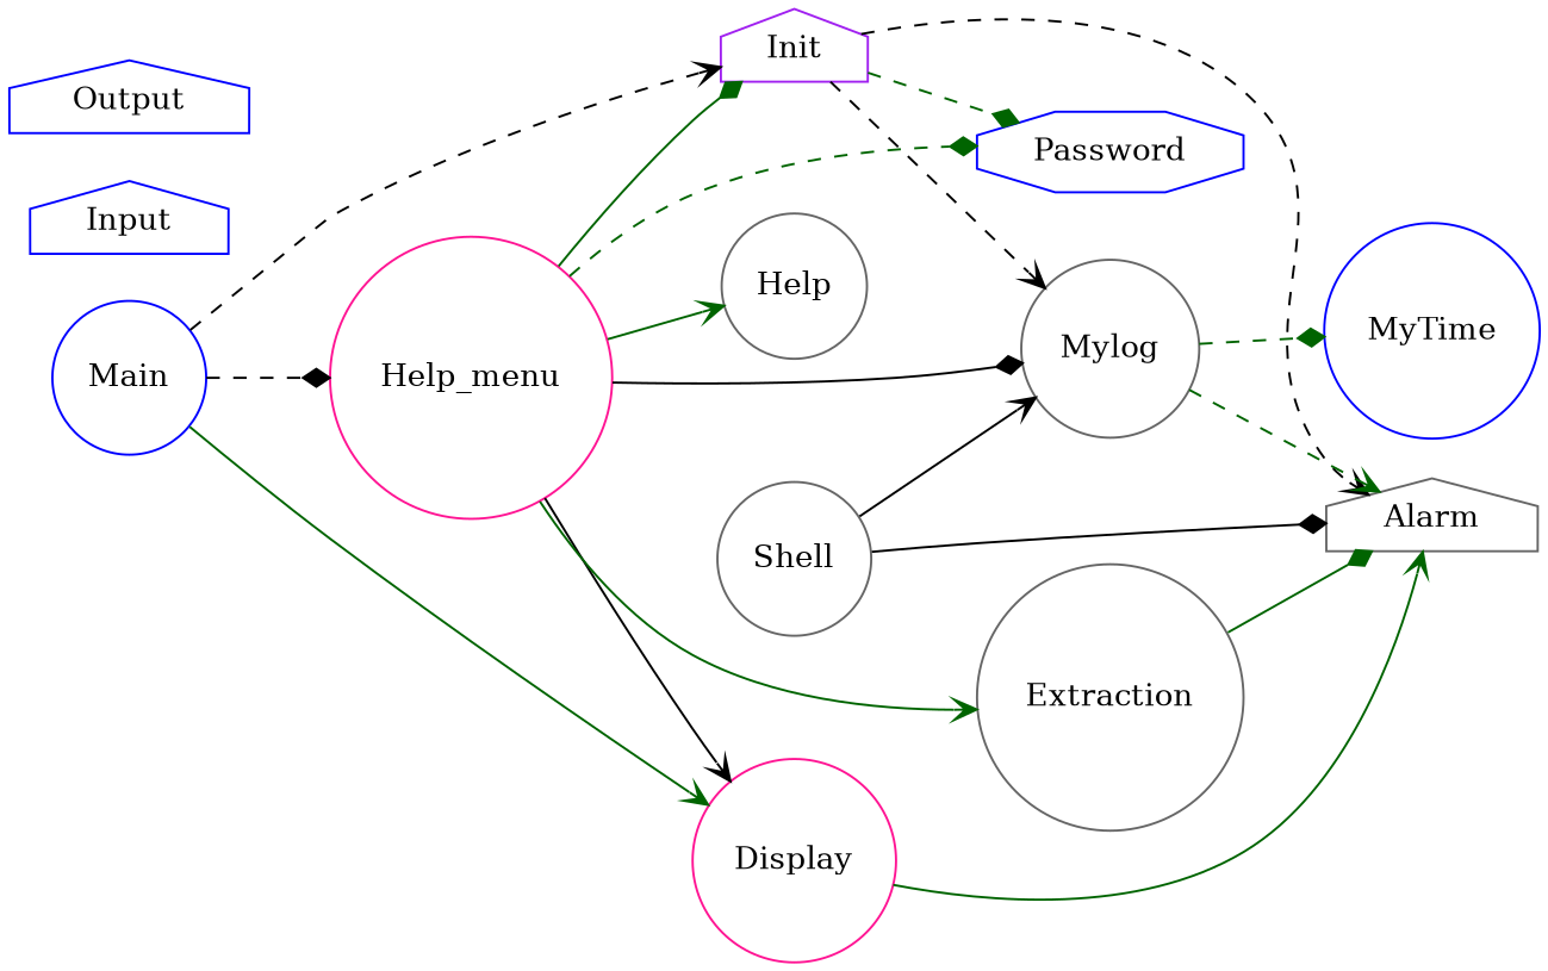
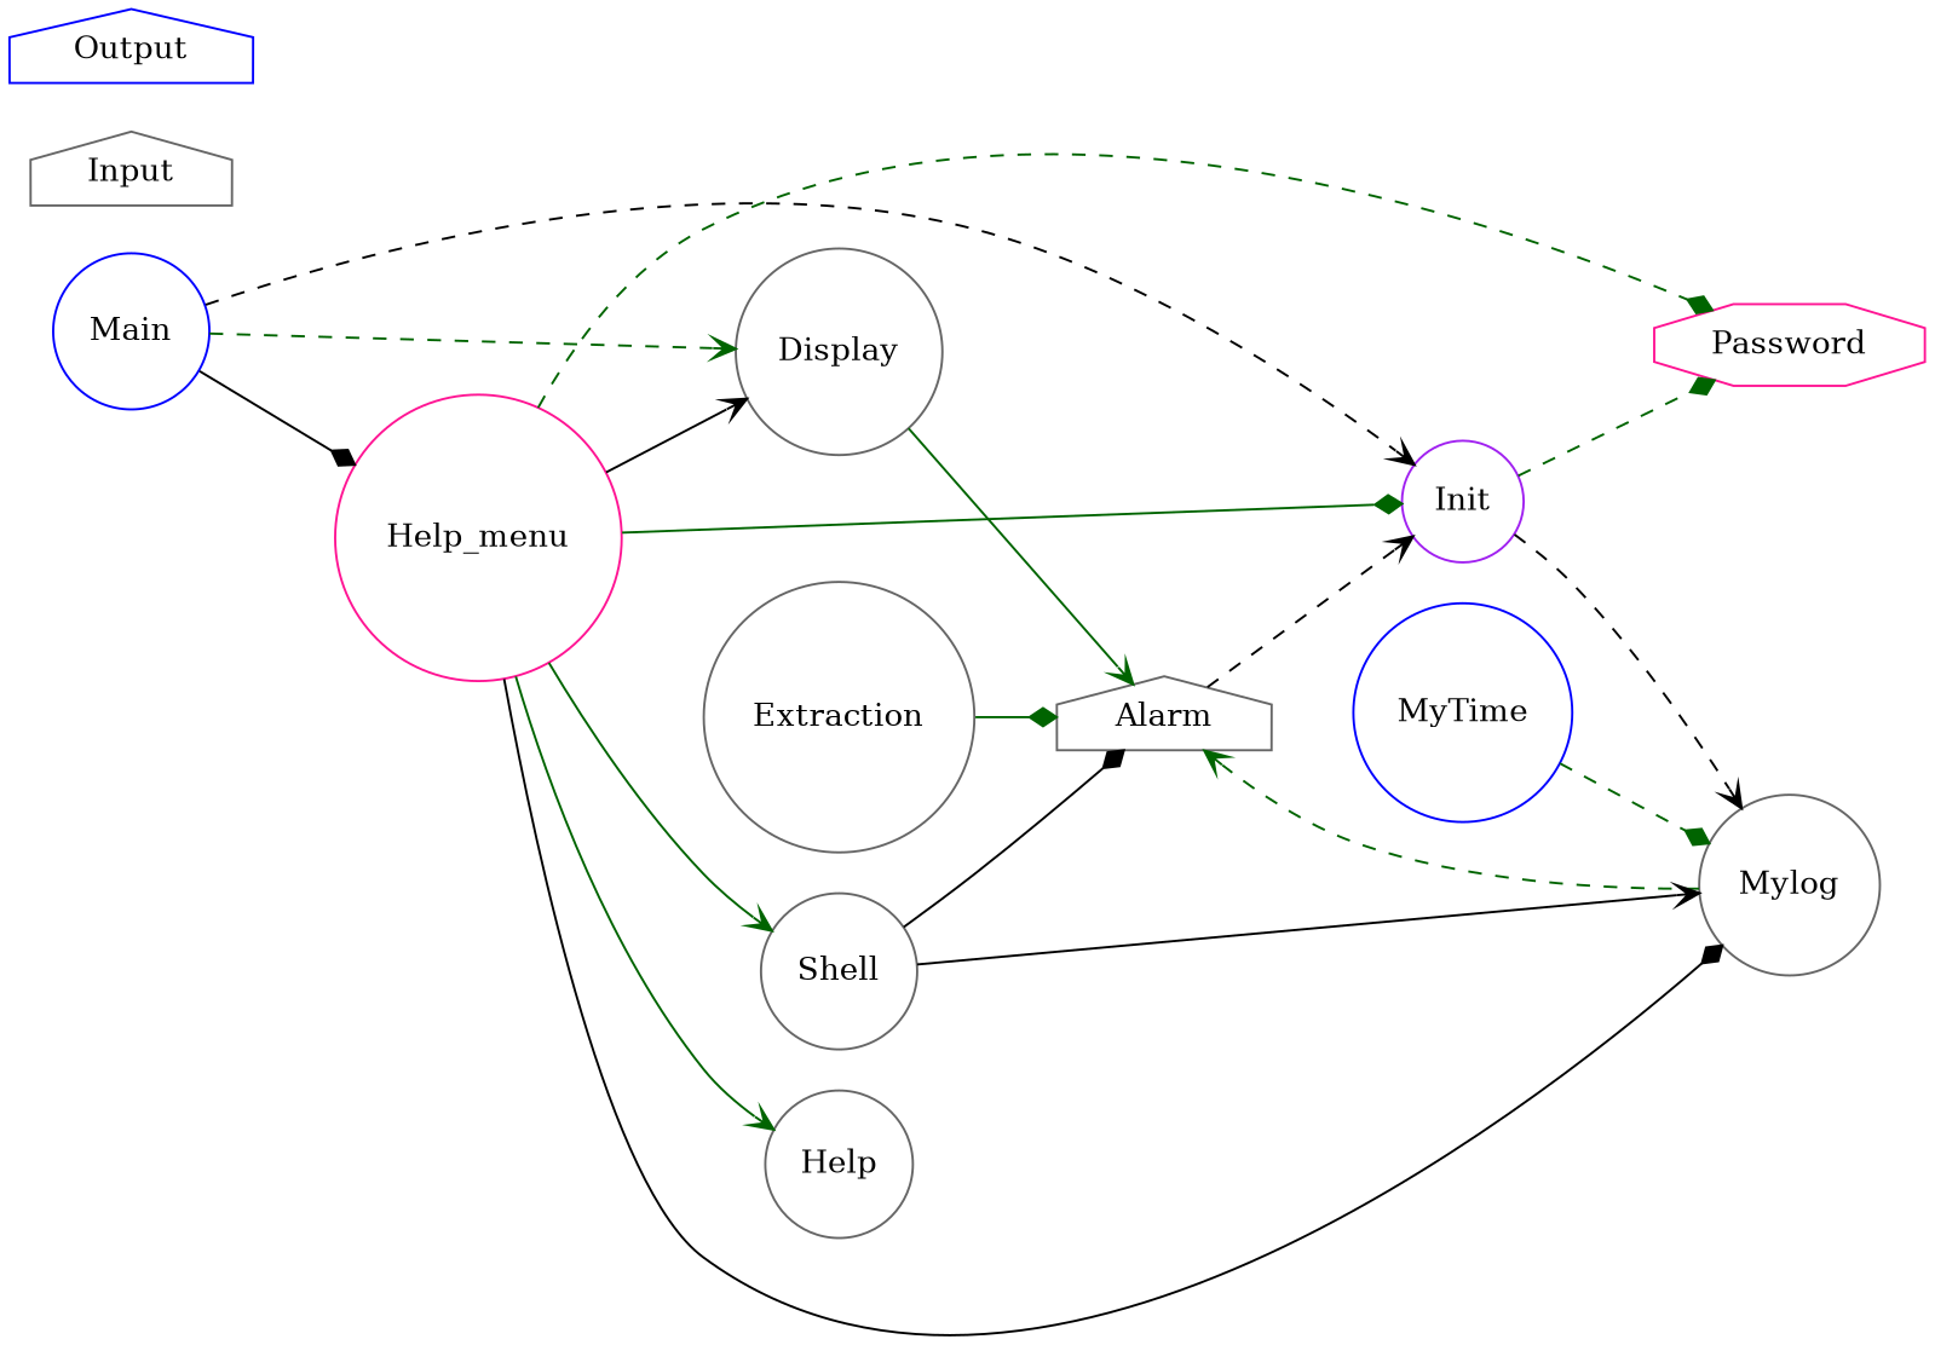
  digraph {
    rankdir=LR
    node [color=gray40 shape=circle]
    edge [arrowhead=vee color=darkgreen style=solid]
    Alarm [shape=house]
-   Display [color=deeppink]
+   Display
    Extraction
-   Init [color=purple shape=house]
+   Init [color=purple]
    Mylog
-   Password [color=blue shape=octagon]
+   Password [color=deeppink shape=octagon]
    MyTime [color=blue]
-   Input [color=blue shape=house]
+   Input [shape=house]
    Main [color=blue]
    n10 [color=deeppink label=Help_menu]
    Help
    Shell
    Output [color=blue shape=house]
    Display -> Alarm
    Extraction -> Alarm [arrowhead=diamond]
-   Init -> Alarm [color=black style=dashed]
+   Alarm -> Init [color=black style=dashed]
    Init -> Mylog [color=black style=dashed]
    Init -> Password [arrowhead=diamond style=dashed]
    Mylog -> Alarm [style=dashed]
-   Mylog -> MyTime [arrowhead=diamond style=dashed]
-   Main -> Display
+   MyTime -> Mylog [arrowhead=diamond style=dashed]
+   Main -> Display [style=dashed]
    Main -> Init [color=black style=dashed]
-   Main -> n10 [arrowhead=diamond color=black style=dashed]
+   Main -> n10 [arrowhead=diamond color=black]
    n10 -> Display [color=black]
    n10 -> Init [arrowhead=diamond]
    n10 -> Mylog [arrowhead=diamond color=black]
    n10 -> Password [arrowhead=diamond style=dashed]
    n10 -> Help
-   n10 -> Extraction
+   n10 -> Shell
    Shell -> Alarm [arrowhead=diamond color=black]
    Shell -> Mylog [color=black]
  }
